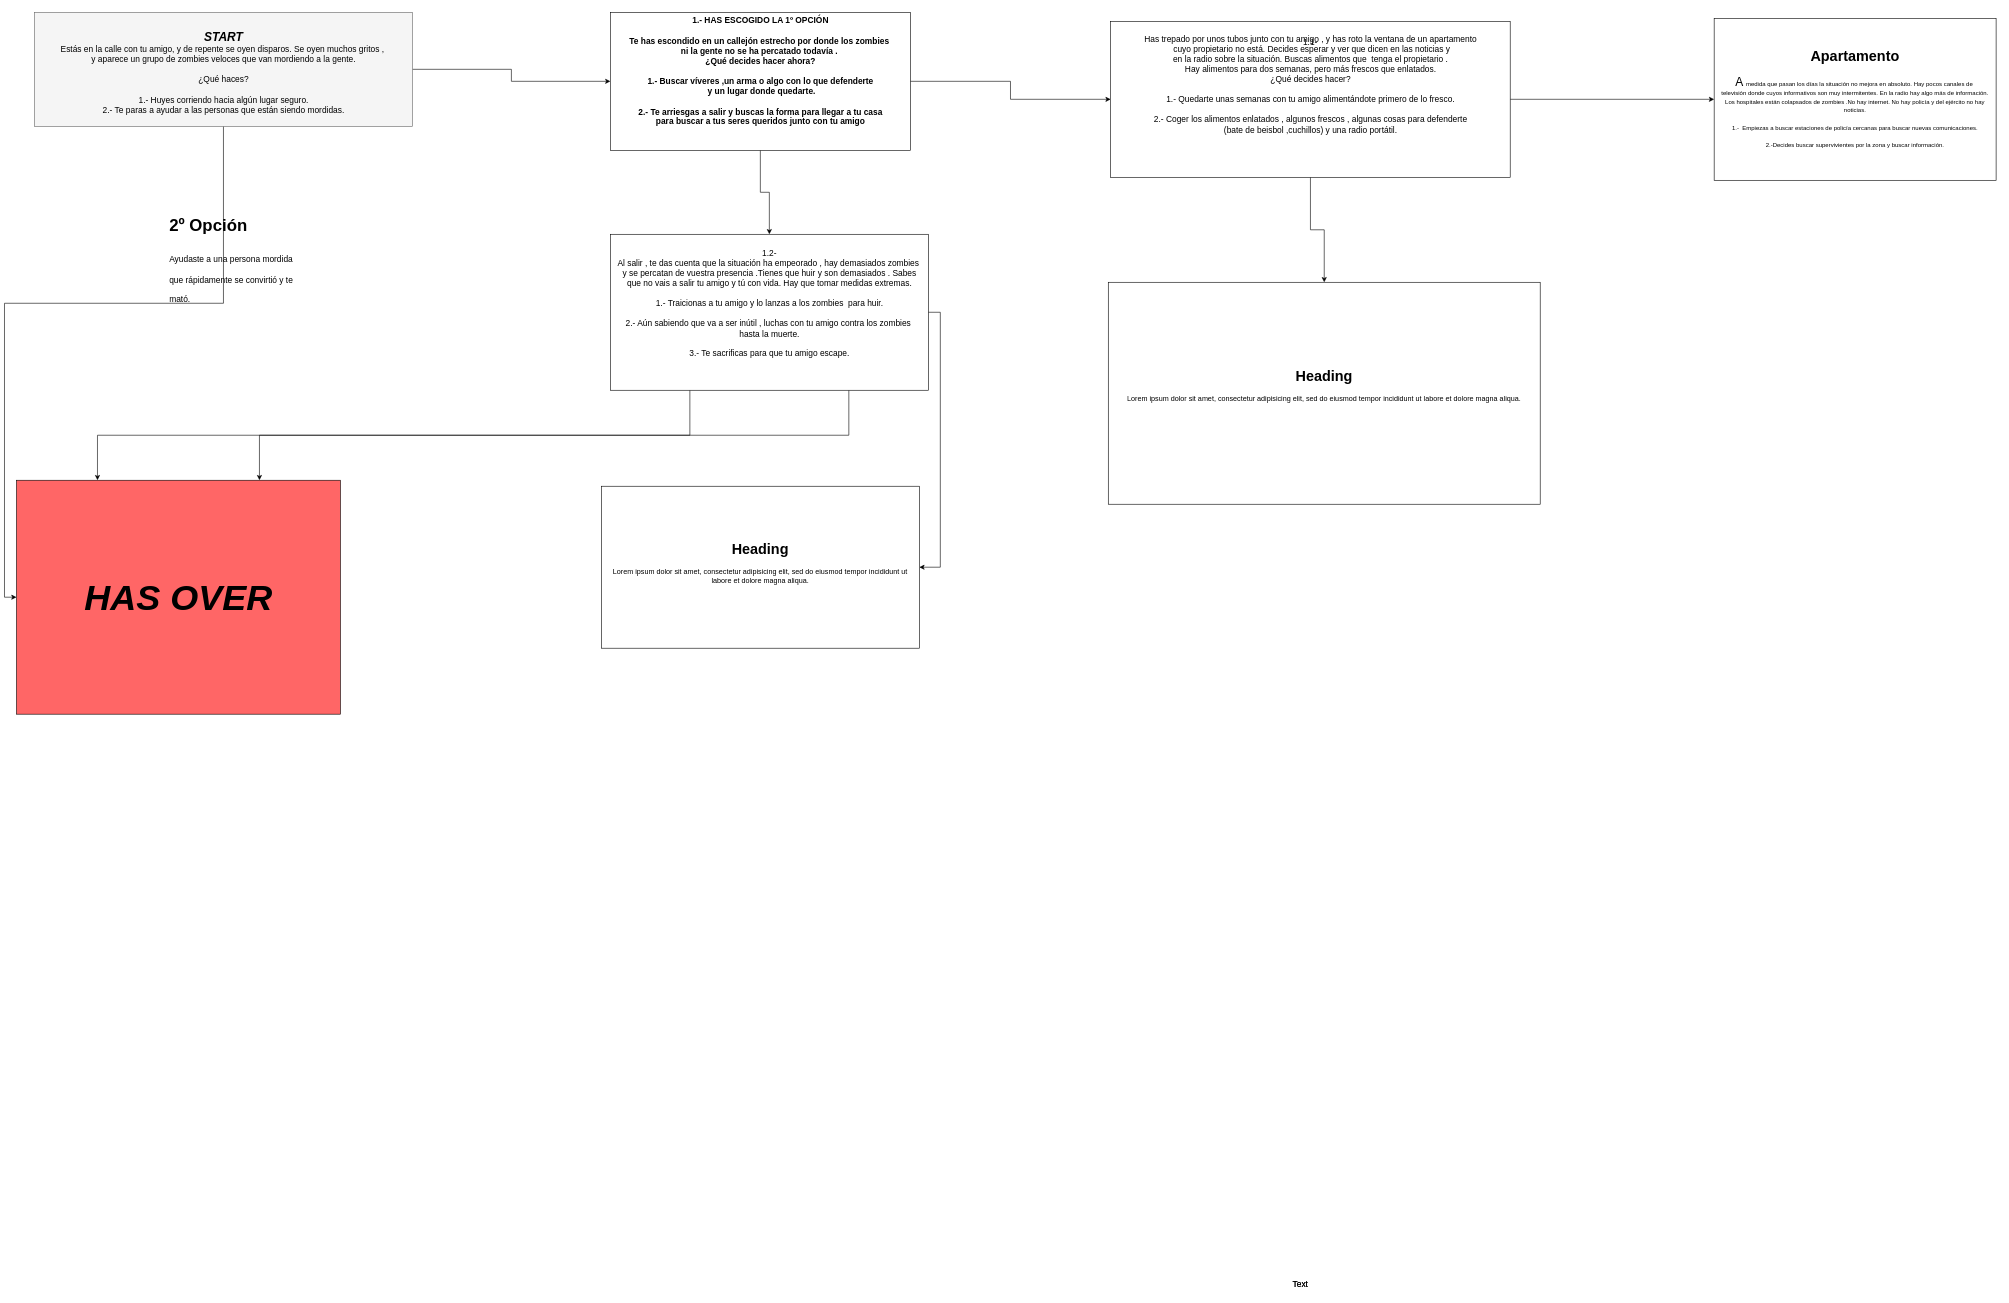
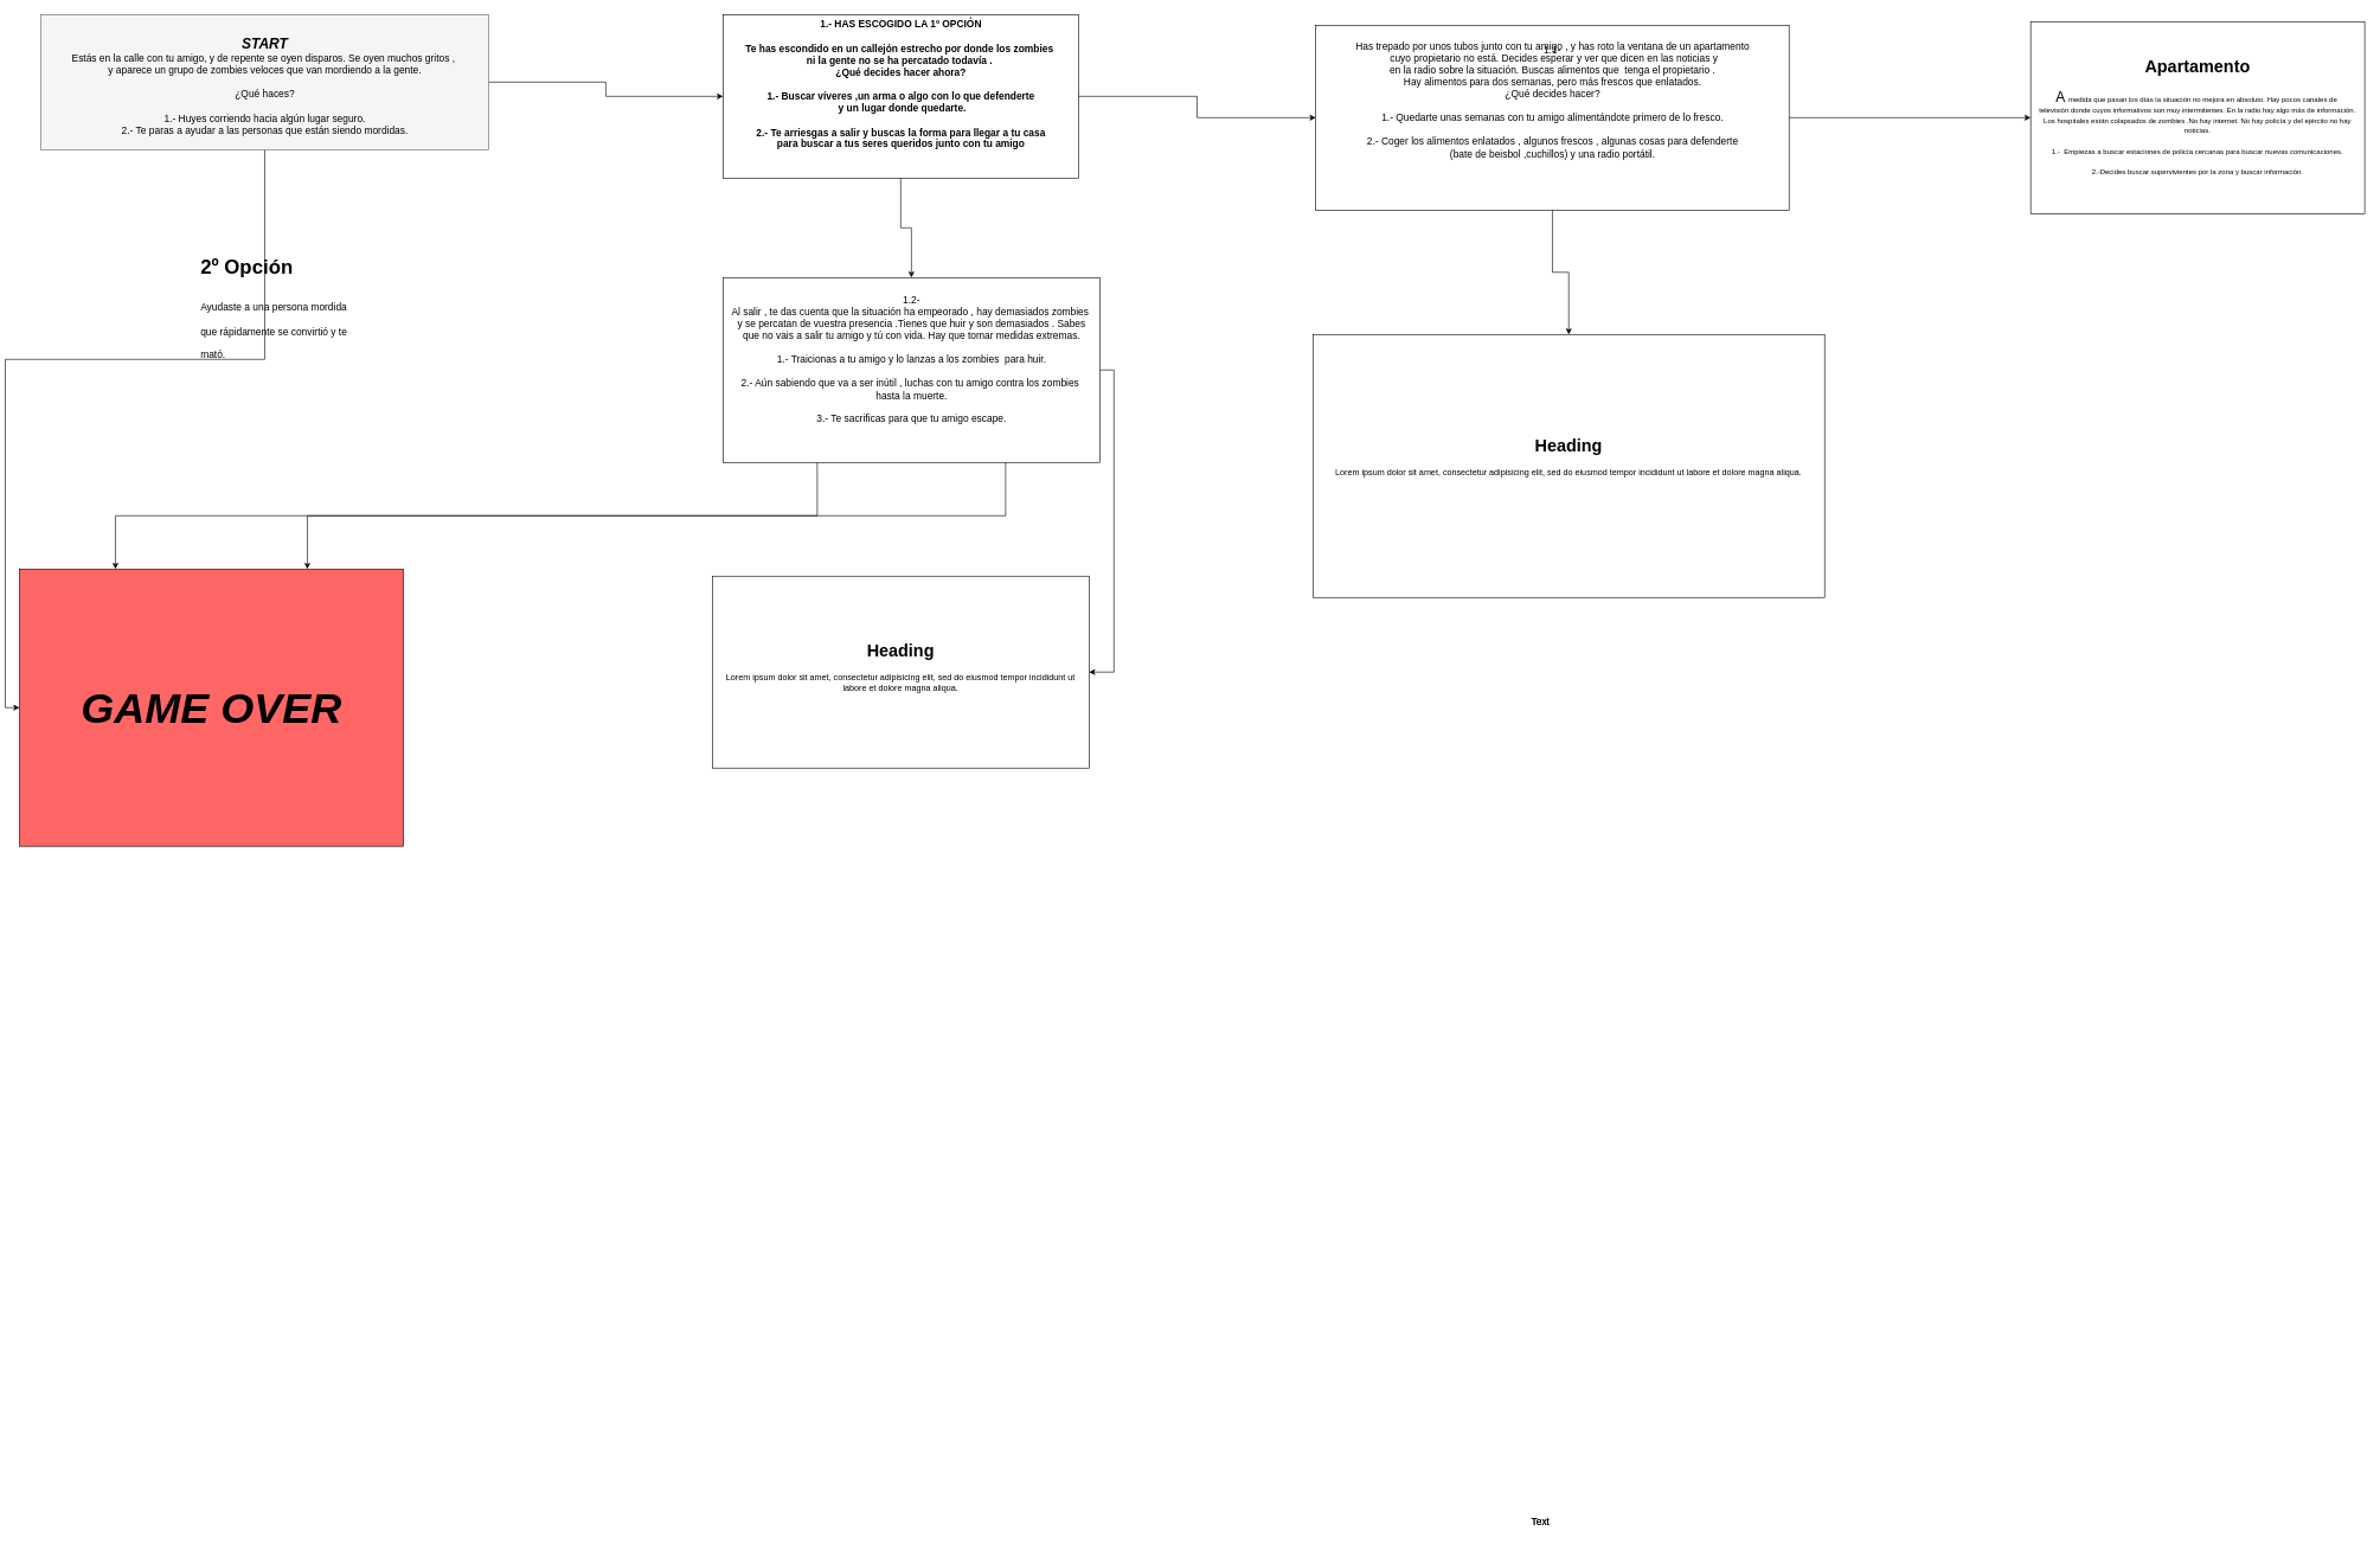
  <mxCell id="0" />
  <mxCell id="1" parent="0" />
  <mxCell id="2" style="edgeStyle=orthogonalEdgeStyle;rounded=0;orthogonalLoop=1;jettySize=auto;html=1;exitX=1;exitY=0.5;exitDx=0;exitDy=0;entryX=0;entryY=0.5;entryDx=0;entryDy=0;fontSize=14;" parent="1" source="4" target="8" edge="1"><mxGeometry relative="1" as="geometry" /></mxCell>
  <mxCell id="3" style="edgeStyle=orthogonalEdgeStyle;rounded=0;orthogonalLoop=1;jettySize=auto;html=1;exitX=0.5;exitY=1;exitDx=0;exitDy=0;entryX=0;entryY=0.5;entryDx=0;entryDy=0;fontSize=14;" parent="1" source="4" target="19" edge="1"><mxGeometry relative="1" as="geometry" /></mxCell>
  <mxCell id="4" value="" style="rounded=0;whiteSpace=wrap;html=1;fillColor=#f5f5f5;strokeColor=#666666;fontColor=#333333;fontFamily=Lucida Caligraphy;fontSize=14;" parent="1" vertex="1"><mxGeometry x="50" y="20" width="630" height="190" as="geometry" /></mxCell>
  <mxCell id="5" value="&lt;div style=&quot;font-size: 20px&quot;&gt;&lt;i&gt;&lt;b&gt;START&lt;/b&gt;&lt;/i&gt;&lt;/div&gt;&lt;div&gt;Estás en la calle con tu amigo, y de repente se oyen disparos. Se oyen muchos gritos ,&amp;nbsp;&lt;/div&gt;&lt;div&gt;y aparece un grupo de zombies veloces que van mordiendo a la gente.&lt;/div&gt;&lt;div&gt;&lt;br&gt;&lt;/div&gt;&lt;div&gt;¿Qué haces?&lt;/div&gt;&lt;div&gt;&lt;br&gt;&lt;/div&gt;&lt;div&gt;1.- Huyes corriendo hacia algún lugar seguro.&lt;/div&gt;&lt;div&gt;2.- Te paras a ayudar a las personas que están siendo mordidas.&lt;/div&gt;" style="text;html=1;resizable=0;autosize=1;align=center;verticalAlign=middle;points=[];fillColor=none;strokeColor=none;rounded=0;fontSize=14;" parent="1" vertex="1"><mxGeometry x="85" y="50" width="560" height="140" as="geometry" /></mxCell>
  <mxCell id="6" style="edgeStyle=orthogonalEdgeStyle;rounded=0;orthogonalLoop=1;jettySize=auto;html=1;exitX=1;exitY=0.5;exitDx=0;exitDy=0;fontSize=14;" parent="1" source="8" target="12" edge="1"><mxGeometry relative="1" as="geometry" /></mxCell>
  <mxCell id="7" style="edgeStyle=orthogonalEdgeStyle;rounded=0;orthogonalLoop=1;jettySize=auto;html=1;exitX=0.5;exitY=1;exitDx=0;exitDy=0;entryX=0.5;entryY=0;entryDx=0;entryDy=0;" edge="1" parent="1" source="8" target="17"><mxGeometry relative="1" as="geometry" /></mxCell>
  <mxCell id="8" value="" style="rounded=0;whiteSpace=wrap;html=1;fontSize=14;" parent="1" vertex="1"><mxGeometry x="1010" y="20" width="500" height="230" as="geometry" /></mxCell>
  <mxCell id="9" value="&lt;b&gt;1.- HAS ESCOGIDO LA 1º OPCIÓN&lt;br&gt;&lt;br&gt;Te has escondido en un callejón estrecho por donde los zombies&amp;nbsp;&lt;br&gt;ni la gente no se ha percatado todavía .&amp;nbsp;&lt;br&gt;¿Qué decides hacer ahora?&lt;br&gt;&lt;br&gt;1.- Buscar víveres ,un arma o algo con lo que defenderte&lt;br&gt;&amp;nbsp;y un lugar donde quedarte.&lt;br&gt;&lt;br&gt;2.- Te arriesgas a salir y buscas la forma para llegar a tu casa&lt;br&gt;para buscar a tus seres queridos junto con tu amigo&lt;br&gt;&lt;br&gt;&lt;br&gt;&lt;/b&gt;" style="text;html=1;resizable=0;autosize=1;align=center;verticalAlign=middle;points=[];fillColor=none;strokeColor=none;rounded=0;fontSize=14;" parent="1" vertex="1"><mxGeometry x="1035" y="20" width="450" height="230" as="geometry" /></mxCell>
  <mxCell id="10" style="edgeStyle=orthogonalEdgeStyle;rounded=0;orthogonalLoop=1;jettySize=auto;html=1;entryX=0;entryY=0.5;entryDx=0;entryDy=0;" edge="1" parent="1" source="12" target="27"><mxGeometry relative="1" as="geometry" /></mxCell>
  <mxCell id="11" style="edgeStyle=orthogonalEdgeStyle;rounded=0;orthogonalLoop=1;jettySize=auto;html=1;entryX=0.5;entryY=0;entryDx=0;entryDy=0;" edge="1" parent="1" source="12" target="28"><mxGeometry relative="1" as="geometry" /></mxCell>
  <mxCell id="12" value="" style="rounded=0;whiteSpace=wrap;html=1;fontSize=14;" parent="1" vertex="1"><mxGeometry x="1844" y="35" width="666" height="260" as="geometry" /></mxCell>
  <mxCell id="13" value="Has trepado por unos tubos junto con tu amigo , y has roto la ventana de un apartamento&lt;br&gt;&amp;nbsp;cuyo propietario no está. Decides esperar y ver que dicen en las noticias y &lt;br&gt;en la radio sobre la&amp;nbsp;situación. Buscas alimentos que&amp;nbsp; tenga el propietario .&lt;br&gt;Hay alimentos para dos semanas, pero más frescos que enlatados.&lt;br&gt;¿Qué decides hacer?&lt;br&gt;&lt;br&gt;1.- Quedarte unas semanas con tu amigo alimentándote primero de lo fresco.&lt;br&gt;&lt;br&gt;2.- Coger los alimentos enlatados , algunos frescos , algunas cosas para defenderte&lt;br&gt;(bate de beisbol ,cuchillos) y una radio portátil.&lt;br&gt;" style="text;html=1;resizable=0;autosize=1;align=center;verticalAlign=middle;points=[];fillColor=none;strokeColor=none;rounded=0;fontSize=14;" parent="1" vertex="1"><mxGeometry x="1892" y="50" width="570" height="180" as="geometry" /></mxCell>
  <mxCell id="14" style="edgeStyle=orthogonalEdgeStyle;rounded=0;orthogonalLoop=1;jettySize=auto;html=1;exitX=0.25;exitY=1;exitDx=0;exitDy=0;entryX=0.25;entryY=0;entryDx=0;entryDy=0;fontSize=14;" parent="1" source="17" target="19" edge="1"><mxGeometry relative="1" as="geometry" /></mxCell>
  <mxCell id="15" style="edgeStyle=orthogonalEdgeStyle;rounded=0;orthogonalLoop=1;jettySize=auto;html=1;exitX=0.75;exitY=1;exitDx=0;exitDy=0;entryX=0.75;entryY=0;entryDx=0;entryDy=0;fontSize=14;" parent="1" source="17" target="19" edge="1"><mxGeometry relative="1" as="geometry" /></mxCell>
  <mxCell id="16" style="edgeStyle=orthogonalEdgeStyle;rounded=0;orthogonalLoop=1;jettySize=auto;html=1;exitX=1;exitY=0.5;exitDx=0;exitDy=0;entryX=1;entryY=0.5;entryDx=0;entryDy=0;" edge="1" parent="1" source="17" target="24"><mxGeometry relative="1" as="geometry" /></mxCell>
  <mxCell id="17" value="" style="rounded=0;whiteSpace=wrap;html=1;fontSize=14;" parent="1" vertex="1"><mxGeometry x="1010" y="390" width="530" height="260" as="geometry" /></mxCell>
  <mxCell id="18" value="1.2-&lt;br&gt;Al salir , te das cuenta que la situación ha empeorado , hay demasiados zombies&amp;nbsp;&lt;br&gt;y se percatan de vuestra presencia .Tienes que huir y son demasiados . Sabes&lt;br&gt;que no vais a salir tu amigo y tú con vida. Hay que tomar medidas extremas.&lt;br&gt;&lt;br&gt;1.- Traicionas a tu amigo y lo lanzas a los zombies&amp;nbsp; para huir.&lt;br&gt;&lt;br&gt;2.- Aún sabiendo que va a ser inútil , luchas con tu amigo contra los zombies&amp;nbsp;&lt;br&gt;hasta la muerte.&lt;br&gt;&lt;br&gt;3.- Te sacrificas para que tu amigo escape." style="text;html=1;resizable=0;autosize=1;align=center;verticalAlign=middle;points=[];fillColor=none;strokeColor=none;rounded=0;fontSize=14;" parent="1" vertex="1"><mxGeometry x="1015" y="410" width="520" height="190" as="geometry" /></mxCell>
- <mxCell id="19" value="&lt;font size=&quot;1&quot;&gt;&lt;b&gt;&lt;i style=&quot;font-size: 60px&quot;&gt;HAS OVER&lt;/i&gt;&lt;/b&gt;&lt;/font&gt;" style="rounded=0;whiteSpace=wrap;html=1;fontSize=14;labelBackgroundColor=none;fillColor=#FF6666;" parent="1" vertex="1"><mxGeometry x="20" y="800" width="540" height="390" as="geometry" /></mxCell>
+ <mxCell id="19" value="&lt;font size=&quot;1&quot;&gt;&lt;b&gt;&lt;i style=&quot;font-size: 60px&quot;&gt;GAME OVER&lt;/i&gt;&lt;/b&gt;&lt;/font&gt;" style="rounded=0;whiteSpace=wrap;html=1;fontSize=14;labelBackgroundColor=none;fillColor=#FF6666;" parent="1" vertex="1"><mxGeometry x="20" y="800" width="540" height="390" as="geometry" /></mxCell>
  <mxCell id="20" value="Text" style="text;html=1;resizable=0;autosize=1;align=center;verticalAlign=middle;points=[];fillColor=none;strokeColor=none;rounded=0;fontSize=14;" parent="1" vertex="1"><mxGeometry x="2140" y="2130" width="40" height="20" as="geometry" /></mxCell>
  <mxCell id="21" value="Text" style="text;html=1;resizable=0;autosize=1;align=center;verticalAlign=middle;points=[];fillColor=none;strokeColor=none;rounded=0;fontSize=14;" parent="1" vertex="1"><mxGeometry x="2140" y="2130" width="40" height="20" as="geometry" /></mxCell>
  <mxCell id="22" value="&lt;h1&gt;&lt;span&gt;2º Opción&lt;/span&gt;&lt;/h1&gt;&lt;h1&gt;&lt;span style=&quot;font-size: 14px ; font-weight: normal&quot;&gt;Ayudaste a una persona mordida que rápidamente se convirtió y te mató.&lt;/span&gt;&lt;br&gt;&lt;/h1&gt;" style="text;html=1;strokeColor=none;fillColor=none;spacing=5;spacingTop=-20;whiteSpace=wrap;overflow=hidden;rounded=0;labelBackgroundColor=none;fontSize=14;" parent="1" vertex="1"><mxGeometry x="270" y="350" width="230" height="160" as="geometry" /></mxCell>
  <mxCell id="23" value="1.1-" style="text;html=1;strokeColor=none;fillColor=none;align=center;verticalAlign=middle;whiteSpace=wrap;rounded=0;labelBackgroundColor=none;fontSize=14;" parent="1" vertex="1"><mxGeometry x="2157" y="60" width="40" height="20" as="geometry" /></mxCell>
  <mxCell id="24" value="" style="rounded=0;whiteSpace=wrap;html=1;" parent="1" vertex="1"><mxGeometry x="995" y="810" width="530" height="270" as="geometry" /></mxCell>
  <mxCell id="25" value="&lt;h1&gt;Heading&lt;/h1&gt;&lt;p&gt;Lorem ipsum dolor sit amet, consectetur adipisicing elit, sed do eiusmod tempor incididunt ut labore et dolore magna aliqua.&lt;/p&gt;" style="text;html=1;strokeColor=none;fillColor=none;spacing=5;spacingTop=-20;whiteSpace=wrap;overflow=hidden;rounded=0;align=center;verticalAlign=middle;" parent="1" vertex="1"><mxGeometry x="1005" y="820" width="510" height="250" as="geometry" /></mxCell>
  <mxCell id="26" value="" style="rounded=0;whiteSpace=wrap;html=1;align=center;" parent="1" vertex="1"><mxGeometry x="2850" y="30" width="470" height="270" as="geometry" /></mxCell>
  <mxCell id="27" value="&lt;h1&gt;Apartamento&lt;/h1&gt;&lt;div&gt;&lt;span style=&quot;font-size: 20px&quot;&gt;A &lt;/span&gt;&lt;font size=&quot;1&quot;&gt;medida que pasan los días la situación no mejora en absoluto. Hay pocos canales de&amp;nbsp;&lt;/font&gt;&lt;/div&gt;&lt;div&gt;&lt;font size=&quot;1&quot;&gt;televisión donde cuyos informativos son muy intermitentes. En la radio hay algo más de información.&lt;/font&gt;&lt;/div&gt;&lt;div&gt;&lt;font size=&quot;1&quot;&gt;Los hospitales están colapsados de zombies .No hay internet. No hay policía y del ejército no hay noticias.&lt;/font&gt;&lt;/div&gt;&lt;div&gt;&lt;font size=&quot;1&quot;&gt;&lt;br&gt;&lt;/font&gt;&lt;/div&gt;&lt;div&gt;&lt;font size=&quot;1&quot;&gt;1.-&amp;nbsp; Empiezas a buscar estaciones de policía cercanas para buscar nuevas comunicaciones.&lt;/font&gt;&lt;/div&gt;&lt;div&gt;&lt;font size=&quot;1&quot;&gt;&lt;br&gt;&lt;/font&gt;&lt;/div&gt;&lt;div&gt;&lt;font size=&quot;1&quot;&gt;2.-Decides buscar supervivientes por la zona y buscar información.&lt;/font&gt;&lt;/div&gt;" style="text;html=1;strokeColor=none;fillColor=none;spacing=5;spacingTop=-20;whiteSpace=wrap;overflow=hidden;rounded=0;align=center;verticalAlign=middle;" parent="1" vertex="1"><mxGeometry x="2850" y="30" width="470" height="270" as="geometry" /></mxCell>
  <mxCell id="28" value="" style="rounded=0;whiteSpace=wrap;html=1;" vertex="1" parent="1"><mxGeometry x="1840" y="470" width="720" height="370" as="geometry" /></mxCell>
  <mxCell id="29" value="&lt;h1&gt;Heading&lt;/h1&gt;&lt;p&gt;Lorem ipsum dolor sit amet, consectetur adipisicing elit, sed do eiusmod tempor incididunt ut labore et dolore magna aliqua.&lt;/p&gt;" style="text;html=1;strokeColor=none;fillColor=none;spacing=5;spacingTop=-20;whiteSpace=wrap;overflow=hidden;rounded=0;align=center;verticalAlign=middle;" vertex="1" parent="1"><mxGeometry x="1840" y="470" width="720" height="360" as="geometry" /></mxCell>
